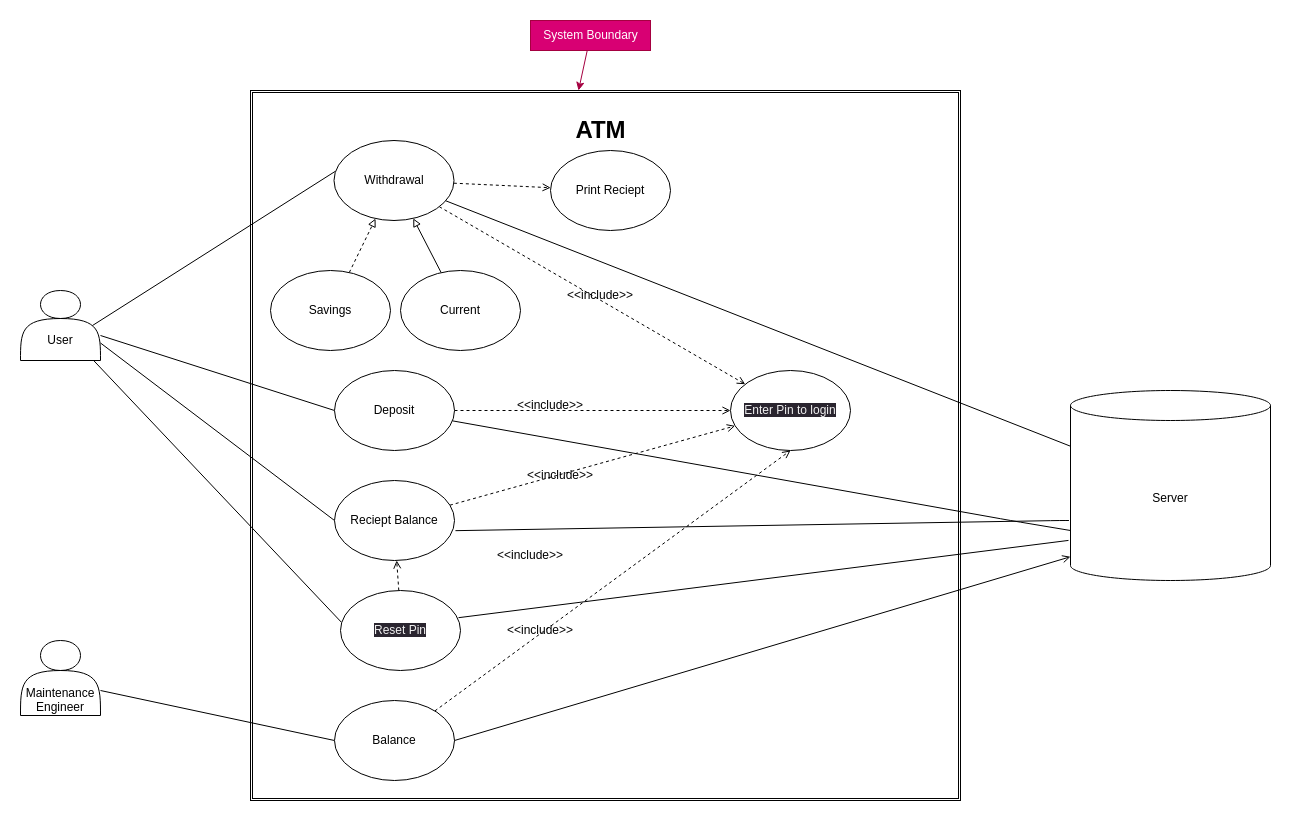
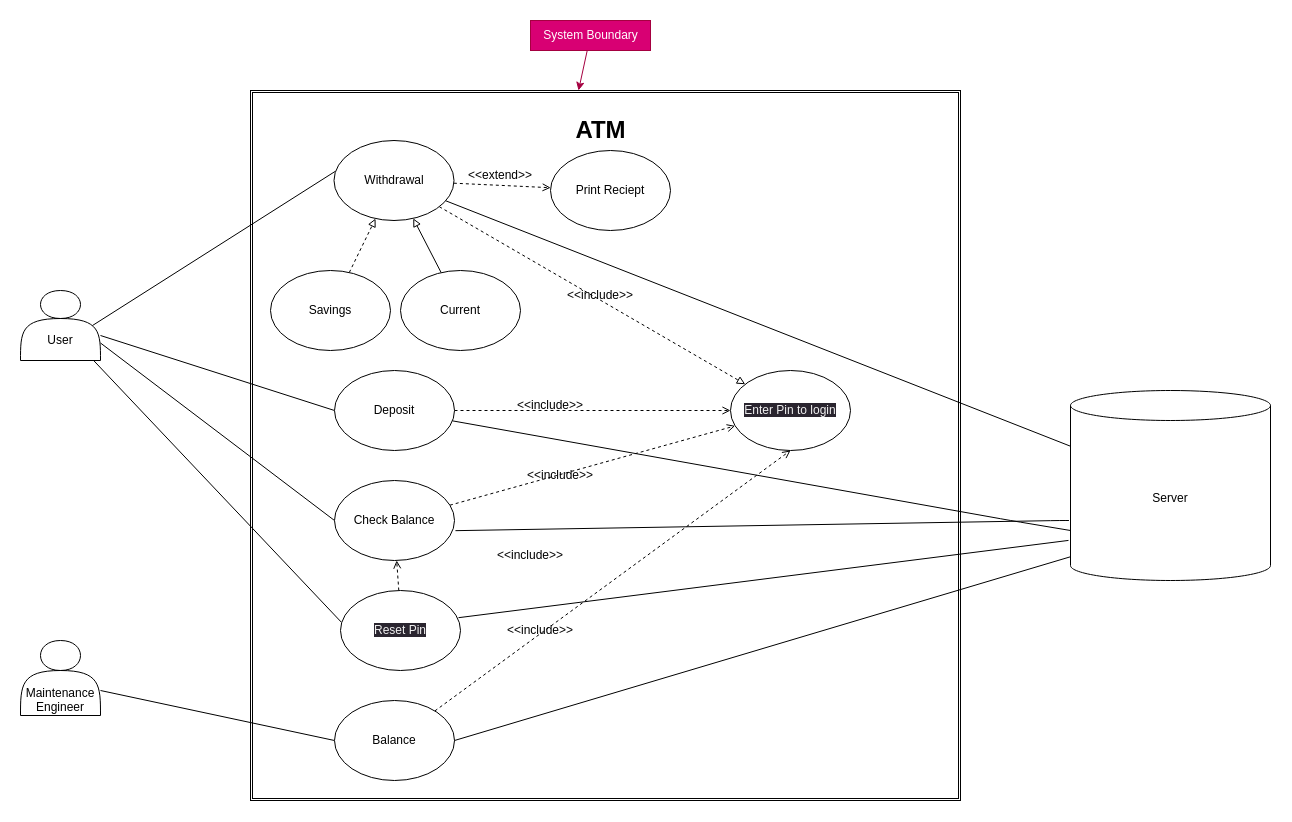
  <mxCell id="0" />
  <mxCell id="1" parent="0" />
  <mxCell id="2" style="edgeStyle=none;html=1;exitX=0.5;exitY=0;exitDx=0;exitDy=0;dashed=1;" edge="1" parent="1" source="3"><mxGeometry relative="1" as="geometry"><mxPoint x="590" y="150" as="targetPoint" /></mxGeometry></mxCell>
  <mxCell id="3" value="" style="shape=ext;double=1;whiteSpace=wrap;html=1;aspect=fixed;" vertex="1" parent="1"><mxGeometry x="250" y="90" width="710" height="710" as="geometry" /></mxCell>
  <mxCell id="4" style="edgeStyle=none;html=1;entryX=0.462;entryY=0;entryDx=0;entryDy=0;entryPerimeter=0;fillColor=#d80073;strokeColor=#A50040;" edge="1" parent="1" source="5" target="3"><mxGeometry relative="1" as="geometry" /></mxCell>
  <mxCell id="5" value="System Boundary" style="text;html=1;align=center;verticalAlign=middle;resizable=0;points=[];autosize=1;strokeColor=#A50040;fillColor=#d80073;fontColor=#ffffff;" vertex="1" parent="1"><mxGeometry x="530" y="20" width="120" height="30" as="geometry" /></mxCell>
  <mxCell id="6" value="ATM" style="text;strokeColor=none;fillColor=none;html=1;fontSize=24;fontStyle=1;verticalAlign=middle;align=center;" vertex="1" parent="1"><mxGeometry x="550" y="110" width="100" height="40" as="geometry" /></mxCell>
  <mxCell id="7" value="&lt;br&gt;&lt;br&gt;User" style="shape=actor;whiteSpace=wrap;html=1;" vertex="1" parent="1"><mxGeometry x="20" y="290" width="80" height="70" as="geometry" /></mxCell>
  <mxCell id="8" value="&lt;br&gt;&lt;br&gt;&lt;br&gt;Maintenance Engineer" style="shape=actor;whiteSpace=wrap;html=1;" vertex="1" parent="1"><mxGeometry x="20" y="640" width="80" height="75" as="geometry" /></mxCell>
  <mxCell id="9" value="" style="endArrow=none;html=1;entryX=0.9;entryY=0.5;entryDx=0;entryDy=0;entryPerimeter=0;exitX=0.011;exitY=0.385;exitDx=0;exitDy=0;exitPerimeter=0;" edge="1" parent="1" source="17" target="7"><mxGeometry width="50" height="50" relative="1" as="geometry"><mxPoint x="334" y="300" as="sourcePoint" /><mxPoint x="550" y="470" as="targetPoint" /></mxGeometry></mxCell>
  <mxCell id="10" value="" style="endArrow=none;html=1;exitX=0;exitY=0.5;exitDx=0;exitDy=0;" edge="1" parent="1"><mxGeometry width="50" height="50" relative="1" as="geometry"><mxPoint x="334" y="410" as="sourcePoint" /><mxPoint x="100" y="335" as="targetPoint" /></mxGeometry></mxCell>
  <mxCell id="11" value="" style="endArrow=none;html=1;exitX=0;exitY=0.5;exitDx=0;exitDy=0;entryX=1;entryY=0.75;entryDx=0;entryDy=0;" edge="1" parent="1" target="7"><mxGeometry width="50" height="50" relative="1" as="geometry"><mxPoint x="334" y="520" as="sourcePoint" /><mxPoint x="110" y="345" as="targetPoint" /></mxGeometry></mxCell>
  <mxCell id="12" value="" style="endArrow=none;html=1;exitX=0.008;exitY=0.398;exitDx=0;exitDy=0;exitPerimeter=0;" edge="1" parent="1" source="23" target="7"><mxGeometry width="50" height="50" relative="1" as="geometry"><mxPoint x="334.96" y="643.84" as="sourcePoint" /><mxPoint x="110" y="352.5" as="targetPoint" /></mxGeometry></mxCell>
  <mxCell id="13" value="" style="endArrow=none;html=1;entryX=0.9;entryY=0.5;entryDx=0;entryDy=0;entryPerimeter=0;exitX=0;exitY=0.5;exitDx=0;exitDy=0;" edge="1" parent="1"><mxGeometry width="50" height="50" relative="1" as="geometry"><mxPoint x="334" y="740" as="sourcePoint" /><mxPoint x="100" y="690" as="targetPoint" /></mxGeometry></mxCell>
- <mxCell id="14" style="edgeStyle=none;html=1;dashed=1;endArrow=open;endFill=0;" edge="1" parent="1" source="17" target="26"><mxGeometry relative="1" as="geometry" /></mxCell>
+ <mxCell id="14" style="edgeStyle=none;html=1;dashed=1;endArrow=block;endFill=0;" edge="1" parent="1" source="17" target="26"><mxGeometry relative="1" as="geometry" /></mxCell>
  <mxCell id="15" style="edgeStyle=none;html=1;dashed=1;endArrow=open;endFill=0;" edge="1" parent="1" source="17" target="32"><mxGeometry relative="1" as="geometry" /></mxCell>
  <mxCell id="16" style="edgeStyle=none;html=1;endArrow=none;endFill=0;" edge="1" parent="1" source="17" target="33"><mxGeometry relative="1" as="geometry" /></mxCell>
  <mxCell id="17" value="Withdrawal" style="ellipse;whiteSpace=wrap;html=1;" vertex="1" parent="1"><mxGeometry x="333.5" y="140" width="120" height="80" as="geometry" /></mxCell>
  <mxCell id="18" style="edgeStyle=none;html=1;dashed=1;endArrow=open;endFill=0;" edge="1" parent="1" source="19" target="26"><mxGeometry relative="1" as="geometry" /></mxCell>
  <mxCell id="19" value="Deposit" style="ellipse;whiteSpace=wrap;html=1;" vertex="1" parent="1"><mxGeometry x="334" y="370" width="120" height="80" as="geometry" /></mxCell>
  <mxCell id="20" style="edgeStyle=none;html=1;dashed=1;endArrow=open;endFill=0;" edge="1" parent="1" source="21" target="26"><mxGeometry relative="1" as="geometry"><mxPoint x="560" y="520" as="targetPoint" /></mxGeometry></mxCell>
- <mxCell id="21" value="Reciept Balance" style="ellipse;whiteSpace=wrap;html=1;" vertex="1" parent="1"><mxGeometry x="334" y="480" width="120" height="80" as="geometry" /></mxCell>
+ <mxCell id="21" value="Check Balance" style="ellipse;whiteSpace=wrap;html=1;" vertex="1" parent="1"><mxGeometry x="334" y="480" width="120" height="80" as="geometry" /></mxCell>
  <mxCell id="22" style="edgeStyle=none;html=1;dashed=1;endArrow=open;endFill=0;" edge="1" parent="1" source="23" target="21"><mxGeometry relative="1" as="geometry" /></mxCell>
  <mxCell id="23" value="&lt;meta charset=&quot;utf-8&quot;&gt;&lt;span style=&quot;color: rgb(240, 240, 240); font-family: Helvetica; font-size: 12px; font-style: normal; font-variant-ligatures: normal; font-variant-caps: normal; font-weight: 400; letter-spacing: normal; orphans: 2; text-align: center; text-indent: 0px; text-transform: none; widows: 2; word-spacing: 0px; -webkit-text-stroke-width: 0px; background-color: rgb(42, 37, 47); text-decoration-thickness: initial; text-decoration-style: initial; text-decoration-color: initial; float: none; display: inline !important;&quot;&gt;Reset Pin&lt;/span&gt;" style="ellipse;whiteSpace=wrap;html=1;" vertex="1" parent="1"><mxGeometry x="340" y="590" width="120" height="80" as="geometry" /></mxCell>
  <mxCell id="24" style="edgeStyle=none;html=1;entryX=0.5;entryY=1;entryDx=0;entryDy=0;dashed=1;endArrow=open;endFill=0;" edge="1" parent="1" source="25" target="26"><mxGeometry relative="1" as="geometry" /></mxCell>
  <mxCell id="25" value="Balance" style="ellipse;whiteSpace=wrap;html=1;" vertex="1" parent="1"><mxGeometry x="334" y="700" width="120" height="80" as="geometry" /></mxCell>
  <mxCell id="26" value="&lt;span style=&quot;color: rgb(240, 240, 240); font-family: Helvetica; font-size: 12px; font-style: normal; font-variant-ligatures: normal; font-variant-caps: normal; font-weight: 400; letter-spacing: normal; orphans: 2; text-align: center; text-indent: 0px; text-transform: none; widows: 2; word-spacing: 0px; -webkit-text-stroke-width: 0px; background-color: rgb(42, 37, 47); text-decoration-thickness: initial; text-decoration-style: initial; text-decoration-color: initial; float: none; display: inline !important;&quot;&gt;Enter Pin to login&lt;/span&gt;" style="ellipse;whiteSpace=wrap;html=1;" vertex="1" parent="1"><mxGeometry x="730" y="370" width="120" height="80" as="geometry" /></mxCell>
  <mxCell id="27" value="&amp;lt;&amp;lt;include&amp;gt;&amp;gt;" style="text;html=1;strokeColor=none;fillColor=none;align=center;verticalAlign=middle;whiteSpace=wrap;rounded=0;" vertex="1" parent="1"><mxGeometry x="570" y="280" width="60" height="30" as="geometry" /></mxCell>
  <mxCell id="28" value="&amp;lt;&amp;lt;include&amp;gt;&amp;gt;" style="text;html=1;strokeColor=none;fillColor=none;align=center;verticalAlign=middle;whiteSpace=wrap;rounded=0;" vertex="1" parent="1"><mxGeometry x="520" y="390" width="60" height="30" as="geometry" /></mxCell>
  <mxCell id="29" value="&amp;lt;&amp;lt;include&amp;gt;&amp;gt;" style="text;html=1;strokeColor=none;fillColor=none;align=center;verticalAlign=middle;whiteSpace=wrap;rounded=0;" vertex="1" parent="1"><mxGeometry x="530" y="460" width="60" height="30" as="geometry" /></mxCell>
  <mxCell id="30" value="&amp;lt;&amp;lt;include&amp;gt;&amp;gt;" style="text;html=1;strokeColor=none;fillColor=none;align=center;verticalAlign=middle;whiteSpace=wrap;rounded=0;" vertex="1" parent="1"><mxGeometry x="500" y="540" width="60" height="30" as="geometry" /></mxCell>
  <mxCell id="31" value="&amp;lt;&amp;lt;include&amp;gt;&amp;gt;" style="text;html=1;strokeColor=none;fillColor=none;align=center;verticalAlign=middle;whiteSpace=wrap;rounded=0;" vertex="1" parent="1"><mxGeometry x="510" y="615" width="60" height="30" as="geometry" /></mxCell>
  <mxCell id="32" value="Print Reciept" style="ellipse;whiteSpace=wrap;html=1;" vertex="1" parent="1"><mxGeometry x="550" y="150" width="120" height="80" as="geometry" /></mxCell>
  <mxCell id="33" value="Server" style="shape=cylinder3;whiteSpace=wrap;html=1;boundedLbl=1;backgroundOutline=1;size=15;" vertex="1" parent="1"><mxGeometry x="1070" y="390" width="200" height="190" as="geometry" /></mxCell>
+ <mxCell id="34" value="&amp;lt;&amp;lt;extend&amp;gt;&amp;gt;" style="text;html=1;strokeColor=none;fillColor=none;align=center;verticalAlign=middle;whiteSpace=wrap;rounded=0;" vertex="1" parent="1"><mxGeometry x="470" y="160" width="60" height="30" as="geometry" /></mxCell>
  <mxCell id="35" style="edgeStyle=none;html=1;endArrow=block;endFill=0;dashed=1;" edge="1" parent="1" source="36" target="17"><mxGeometry relative="1" as="geometry" /></mxCell>
  <mxCell id="36" value="Savings" style="ellipse;whiteSpace=wrap;html=1;" vertex="1" parent="1"><mxGeometry x="270" y="270" width="120" height="80" as="geometry" /></mxCell>
  <mxCell id="37" style="edgeStyle=none;html=1;endArrow=block;endFill=0;" edge="1" parent="1" source="38" target="17"><mxGeometry relative="1" as="geometry" /></mxCell>
  <mxCell id="38" value="Current" style="ellipse;whiteSpace=wrap;html=1;" vertex="1" parent="1"><mxGeometry x="400" y="270" width="120" height="80" as="geometry" /></mxCell>
- <mxCell id="39" value="" style="endArrow=open;html=1;exitX=1;exitY=0.5;exitDx=0;exitDy=0;entryX=0;entryY=0.875;entryDx=0;entryDy=0;entryPerimeter=0;" edge="1" parent="1" source="25" target="33"><mxGeometry width="50" height="50" relative="1" as="geometry"><mxPoint x="840" y="610" as="sourcePoint" /><mxPoint x="890" y="560" as="targetPoint" /></mxGeometry></mxCell>
+ <mxCell id="39" value="" style="endArrow=none;html=1;exitX=1;exitY=0.5;exitDx=0;exitDy=0;entryX=0;entryY=0.875;entryDx=0;entryDy=0;entryPerimeter=0;" edge="1" parent="1" source="25" target="33"><mxGeometry width="50" height="50" relative="1" as="geometry"><mxPoint x="840" y="610" as="sourcePoint" /><mxPoint x="890" y="560" as="targetPoint" /></mxGeometry></mxCell>
  <mxCell id="40" value="" style="endArrow=none;html=1;entryX=-0.01;entryY=0.789;entryDx=0;entryDy=0;entryPerimeter=0;exitX=0.983;exitY=0.34;exitDx=0;exitDy=0;exitPerimeter=0;" edge="1" parent="1" source="23" target="33"><mxGeometry width="50" height="50" relative="1" as="geometry"><mxPoint x="460" y="630" as="sourcePoint" /><mxPoint x="1070" y="545" as="targetPoint" /></mxGeometry></mxCell>
  <mxCell id="41" value="" style="endArrow=none;html=1;exitX=1.008;exitY=0.627;exitDx=0;exitDy=0;exitPerimeter=0;" edge="1" parent="1" source="21"><mxGeometry width="50" height="50" relative="1" as="geometry"><mxPoint x="467.96" y="627.2" as="sourcePoint" /><mxPoint x="1060" y="520" as="targetPoint" /><Array as="points"><mxPoint x="1060" y="520" /><mxPoint x="1070" y="520" /></Array></mxGeometry></mxCell>
  <mxCell id="42" value="" style="endArrow=none;html=1;" edge="1" parent="1" source="19"><mxGeometry width="50" height="50" relative="1" as="geometry"><mxPoint x="464.96" y="540.16" as="sourcePoint" /><mxPoint x="1070" y="530" as="targetPoint" /><Array as="points"><mxPoint x="1010" y="520" /><mxPoint x="1070" y="530" /></Array></mxGeometry></mxCell>
